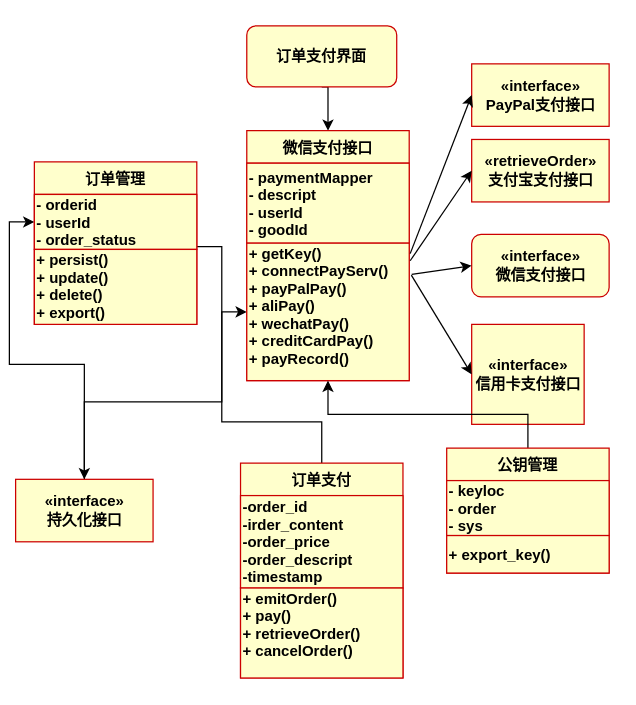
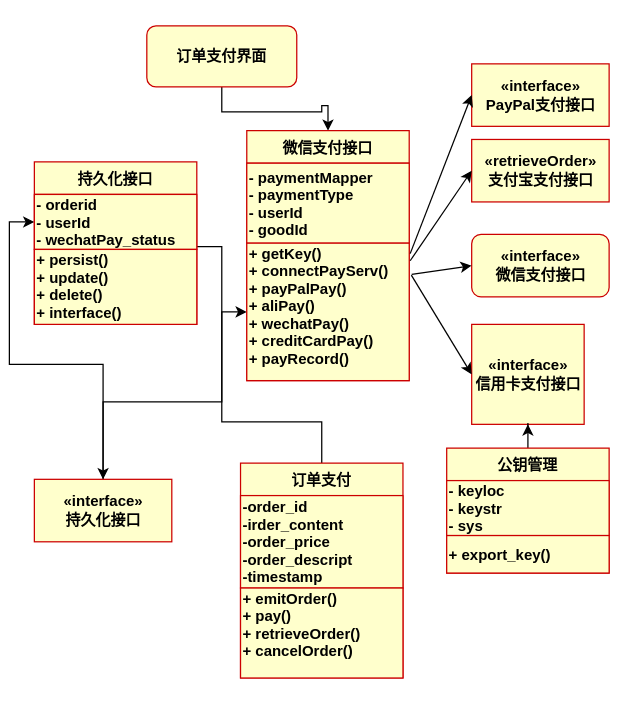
  <mxCell id="0" />
  <mxCell id="1" parent="0" />
  <mxCell id="2" style="edgeStyle=orthogonalEdgeStyle;rounded=0;orthogonalLoop=1;jettySize=auto;html=1;exitX=0.5;exitY=1;exitDx=0;exitDy=0;entryX=0.5;entryY=0;entryDx=0;entryDy=0;fontStyle=1" edge="1" parent="1" source="3" target="10"><mxGeometry relative="1" as="geometry" /></mxCell>
- <mxCell id="3" value="订单支付界面" style="rounded=1;whiteSpace=wrap;html=1;fillColor=#FFFFCC;strokeColor=#CC0000;strokeWidth=1;fontStyle=1" parent="1" vertex="1"><mxGeometry x="190" y="20" width="120" height="49" as="geometry" /></mxCell>
+ <mxCell id="3" value="订单支付界面" style="rounded=1;whiteSpace=wrap;html=1;fillColor=#FFFFCC;strokeColor=#CC0000;strokeWidth=1;fontStyle=1" parent="1" vertex="1"><mxGeometry x="110" y="20" width="120" height="49" as="geometry" /></mxCell>
  <mxCell id="4" value="" style="edgeStyle=orthogonalEdgeStyle;rounded=0;orthogonalLoop=1;jettySize=auto;html=1;fontStyle=1" edge="1" parent="1" source="5" target="13"><mxGeometry relative="1" as="geometry" /></mxCell>
  <mxCell id="5" value="订单支付" style="swimlane;fontStyle=1;align=center;verticalAlign=top;childLayout=stackLayout;horizontal=1;startSize=26;horizontalStack=0;resizeParent=1;resizeParentMax=0;resizeLast=0;collapsible=1;marginBottom=0;strokeColor=#CC0000;strokeWidth=1;fillColor=#FFFFCC;" vertex="1" parent="1"><mxGeometry x="185" y="370" width="130" height="172" as="geometry" /></mxCell>
  <mxCell id="6" value="-order_id&#10;-irder_content&#10;-order_price&#10;-order_descript&#10;-timestamp" style="text;strokeColor=#CC0000;fillColor=#FFFFCC;align=left;verticalAlign=middle;overflow=hidden;rotatable=0;points=[[0,0.5],[1,0.5]];portConstraint=eastwest;strokeWidth=1;fontStyle=1;gradientColor=none;" vertex="1" parent="5"><mxGeometry y="26" width="130" height="74" as="geometry" /></mxCell>
  <mxCell id="7" value="" style="line;strokeWidth=1;fillColor=none;align=left;verticalAlign=middle;spacingTop=-1;spacingLeft=3;spacingRight=3;rotatable=0;labelPosition=right;points=[];portConstraint=eastwest;fontStyle=1" vertex="1" parent="5"><mxGeometry y="100" width="130" as="geometry" /></mxCell>
  <mxCell id="8" value="+ emitOrder()&#10;+ pay()&#10;+ retrieveOrder()&#10;+ cancelOrder()&#10;&#10;" style="text;strokeColor=#CC0000;fillColor=#FFFFCC;align=left;verticalAlign=middle;overflow=hidden;rotatable=0;points=[[0,0.5],[1,0.5]];portConstraint=eastwest;strokeWidth=1;fontStyle=1;gradientColor=none;" vertex="1" parent="5"><mxGeometry y="100" width="130" height="72" as="geometry" /></mxCell>
  <mxCell id="9" value="«retrieveOrder»&lt;br&gt;&lt;span&gt;支付宝支付接口&lt;/span&gt;" style="html=1;strokeColor=#CC0000;strokeWidth=1;fillColor=#FFFFCC;fontStyle=1" vertex="1" parent="1"><mxGeometry x="370" y="111" width="110" height="50" as="geometry" /></mxCell>
  <mxCell id="10" value="微信支付接口" style="swimlane;fontStyle=1;align=center;verticalAlign=top;childLayout=stackLayout;horizontal=1;startSize=26;horizontalStack=0;resizeParent=1;resizeParentMax=0;resizeLast=0;collapsible=1;marginBottom=0;strokeColor=#CC0000;strokeWidth=1;fillColor=#FFFFCC;" vertex="1" parent="1"><mxGeometry x="190" y="104" width="130" height="200" as="geometry" /></mxCell>
- <mxCell id="11" value="- paymentMapper&#10;- descript&#10;- userId&#10;- goodId" style="text;strokeColor=#CC0000;fillColor=#FFFFCC;align=left;verticalAlign=middle;overflow=hidden;rotatable=0;points=[[0,0.5],[1,0.5]];portConstraint=eastwest;strokeWidth=1;fontStyle=1;gradientColor=none;" vertex="1" parent="10"><mxGeometry y="26" width="130" height="64" as="geometry" /></mxCell>
+ <mxCell id="11" value="- paymentMapper&#10;- paymentType&#10;- userId&#10;- goodId" style="text;strokeColor=#CC0000;fillColor=#FFFFCC;align=left;verticalAlign=middle;overflow=hidden;rotatable=0;points=[[0,0.5],[1,0.5]];portConstraint=eastwest;strokeWidth=1;fontStyle=1;gradientColor=none;" vertex="1" parent="10"><mxGeometry y="26" width="130" height="64" as="geometry" /></mxCell>
  <mxCell id="12" value="" style="line;strokeWidth=1;fillColor=#000000;align=left;verticalAlign=middle;spacingTop=-1;spacingLeft=3;spacingRight=3;rotatable=0;labelPosition=right;points=[];portConstraint=eastwest;strokeColor=#FF3333;fontStyle=1" vertex="1" parent="10"><mxGeometry y="90" width="130" as="geometry" /></mxCell>
  <mxCell id="13" value="+ getKey()&#10;+ connectPayServ()&#10;+ payPalPay()&#10;+ aliPay()&#10;+ wechatPay()&#10;+ creditCardPay()&#10;+ payRecord()&#10;&#10;" style="text;strokeColor=#CC0000;fillColor=#FFFFCC;align=left;verticalAlign=middle;overflow=hidden;rotatable=0;points=[[0,0.5],[1,0.5]];portConstraint=eastwest;strokeWidth=1;fontStyle=1;gradientColor=none;" vertex="1" parent="10"><mxGeometry y="90" width="130" height="110" as="geometry" /></mxCell>
  <mxCell id="14" value="«interface»&lt;br&gt;&lt;span&gt;微信支付接口&lt;/span&gt;" style="html=1;strokeColor=#CC0000;strokeWidth=1;fillColor=#FFFFCC;fontStyle=1;rounded=1;" vertex="1" parent="1"><mxGeometry x="370" y="187" width="110" height="50" as="geometry" /></mxCell>
  <mxCell id="15" value="«interface»&lt;br&gt;&lt;span&gt;信用卡支付接口&lt;/span&gt;" style="html=1;strokeColor=#CC0000;strokeWidth=1;fillColor=#FFFFCC;fontStyle=1;gradientColor=none;" vertex="1" parent="1"><mxGeometry x="370" y="259" width="90" height="80" as="geometry" /></mxCell>
  <mxCell id="16" value="«interface»&lt;br&gt;&lt;span&gt;PayPal支付接口&lt;/span&gt;" style="html=1;strokeColor=#CC0000;strokeWidth=1;fillColor=#FFFFCC;fontStyle=1" vertex="1" parent="1"><mxGeometry x="370" y="50.5" width="110" height="50" as="geometry" /></mxCell>
  <mxCell id="17" value="" style="edgeStyle=orthogonalEdgeStyle;rounded=0;orthogonalLoop=1;jettySize=auto;html=1;entryX=0;entryY=0.5;entryDx=0;entryDy=0;fontStyle=1" edge="1" parent="1" source="18" target="30"><mxGeometry relative="1" as="geometry"><mxPoint x="20" y="245.286" as="targetPoint" /></mxGeometry></mxCell>
- <mxCell id="18" value="«interface»&lt;br&gt;&lt;span&gt;持久化接口&lt;/span&gt;" style="html=1;strokeColor=#CC0000;strokeWidth=1;fillColor=#FFFFCC;fontStyle=1" vertex="1" parent="1"><mxGeometry x="5" y="383" width="110" height="50" as="geometry" /></mxCell>
+ <mxCell id="18" value="«interface»&lt;br&gt;&lt;span&gt;持久化接口&lt;/span&gt;" style="html=1;strokeColor=#CC0000;strokeWidth=1;fillColor=#FFFFCC;fontStyle=1" vertex="1" parent="1"><mxGeometry x="20" y="383" width="110" height="50" as="geometry" /></mxCell>
  <mxCell id="19" value="" style="endArrow=classic;html=1;entryX=0;entryY=0.5;entryDx=0;entryDy=0;exitX=1.006;exitY=0.076;exitDx=0;exitDy=0;exitPerimeter=0;fontStyle=1" edge="1" parent="1" source="13" target="16"><mxGeometry width="50" height="50" relative="1" as="geometry"><mxPoint x="820" y="170" as="sourcePoint" /><mxPoint x="870" y="120" as="targetPoint" /></mxGeometry></mxCell>
  <mxCell id="20" value="" style="endArrow=classic;html=1;entryX=0;entryY=0.5;entryDx=0;entryDy=0;exitX=1.006;exitY=0.128;exitDx=0;exitDy=0;exitPerimeter=0;fontStyle=1" edge="1" parent="1" source="13" target="9"><mxGeometry width="50" height="50" relative="1" as="geometry"><mxPoint x="330.78" y="220.512" as="sourcePoint" /><mxPoint x="380" y="70.5" as="targetPoint" /></mxGeometry></mxCell>
  <mxCell id="21" value="" style="endArrow=classic;html=1;entryX=0;entryY=0.5;entryDx=0;entryDy=0;fontStyle=1" edge="1" parent="1" target="14"><mxGeometry width="50" height="50" relative="1" as="geometry"><mxPoint x="322" y="219" as="sourcePoint" /><mxPoint x="390" y="80.5" as="targetPoint" /></mxGeometry></mxCell>
  <mxCell id="22" value="" style="endArrow=classic;html=1;exitX=1.013;exitY=0.232;exitDx=0;exitDy=0;exitPerimeter=0;entryX=0;entryY=0.5;entryDx=0;entryDy=0;fontStyle=1" edge="1" parent="1" source="13" target="15"><mxGeometry width="50" height="50" relative="1" as="geometry"><mxPoint x="350.78" y="240.512" as="sourcePoint" /><mxPoint x="400" y="90.5" as="targetPoint" /></mxGeometry></mxCell>
  <mxCell id="23" value="" style="edgeStyle=orthogonalEdgeStyle;rounded=0;orthogonalLoop=1;jettySize=auto;html=1;exitX=1.001;exitY=-0.038;exitDx=0;exitDy=0;exitPerimeter=0;fontStyle=1;" edge="1" parent="1" source="32" target="18"><mxGeometry relative="1" as="geometry"><mxPoint x="150" y="193.286" as="sourcePoint" /></mxGeometry></mxCell>
- <mxCell id="24" style="edgeStyle=orthogonalEdgeStyle;rounded=0;orthogonalLoop=1;jettySize=auto;html=1;exitX=0.5;exitY=0;exitDx=0;exitDy=0;entryX=0.5;entryY=1;entryDx=0;entryDy=0;fontStyle=1" edge="1" parent="1" source="25" target="10"><mxGeometry relative="1" as="geometry" /></mxCell>
+ <mxCell id="24" style="edgeStyle=orthogonalEdgeStyle;rounded=0;orthogonalLoop=1;jettySize=auto;html=1;exitX=0.5;exitY=0;exitDx=0;exitDy=0;fontStyle=1;" edge="1" parent="1" source="25" target="15"><mxGeometry relative="1" as="geometry" /></mxCell>
  <mxCell id="25" value="公钥管理" style="swimlane;fontStyle=1;align=center;verticalAlign=top;childLayout=stackLayout;horizontal=1;startSize=26;horizontalStack=0;resizeParent=1;resizeParentMax=0;resizeLast=0;collapsible=1;marginBottom=0;strokeColor=#CC0000;strokeWidth=1;fillColor=#FFFFCC;" vertex="1" parent="1"><mxGeometry x="350" y="358" width="130" height="100" as="geometry" /></mxCell>
- <mxCell id="26" value="- keyloc&#10;- order&#10;- sys&#10;" style="text;strokeColor=#CC0000;fillColor=#FFFFCC;align=left;verticalAlign=middle;overflow=hidden;rotatable=0;points=[[0,0.5],[1,0.5]];portConstraint=eastwest;strokeWidth=1;fontStyle=1;gradientColor=none;" vertex="1" parent="25"><mxGeometry y="26" width="130" height="44" as="geometry" /></mxCell>
+ <mxCell id="26" value="- keyloc&#10;- keystr&#10;- sys&#10;" style="text;strokeColor=#CC0000;fillColor=#FFFFCC;align=left;verticalAlign=middle;overflow=hidden;rotatable=0;points=[[0,0.5],[1,0.5]];portConstraint=eastwest;strokeWidth=1;fontStyle=1;gradientColor=none;" vertex="1" parent="25"><mxGeometry y="26" width="130" height="44" as="geometry" /></mxCell>
  <mxCell id="27" value="" style="line;strokeWidth=1;fillColor=none;align=left;verticalAlign=middle;spacingTop=-1;spacingLeft=3;spacingRight=3;rotatable=0;labelPosition=right;points=[];portConstraint=eastwest;fontStyle=1" vertex="1" parent="25"><mxGeometry y="70" width="130" as="geometry" /></mxCell>
  <mxCell id="28" value="+ export_key()" style="text;strokeColor=#CC0000;fillColor=#FFFFCC;align=left;verticalAlign=middle;overflow=hidden;rotatable=0;points=[[0,0.5],[1,0.5]];portConstraint=eastwest;strokeWidth=1;fontStyle=1;gradientColor=none;" vertex="1" parent="25"><mxGeometry y="70" width="130" height="30" as="geometry" /></mxCell>
- <mxCell id="29" value="订单管理" style="swimlane;fontStyle=1;align=center;verticalAlign=top;childLayout=stackLayout;horizontal=1;startSize=26;horizontalStack=0;resizeParent=1;resizeParentMax=0;resizeLast=0;collapsible=1;marginBottom=0;strokeColor=#CC0000;strokeWidth=1;fillColor=#FFFFCC;" vertex="1" parent="1"><mxGeometry x="20" y="129" width="130" height="130" as="geometry" /></mxCell>
- <mxCell id="30" value="- orderid&#10;- userId&#10;- order_status&#10;" style="text;strokeColor=#CC0000;fillColor=#FFFFCC;align=left;verticalAlign=middle;overflow=hidden;rotatable=0;points=[[0,0.5],[1,0.5]];portConstraint=eastwest;strokeWidth=1;fontStyle=1;gradientColor=none;" vertex="1" parent="29"><mxGeometry y="26" width="130" height="44" as="geometry" /></mxCell>
+ <mxCell id="29" value="持久化接口" style="swimlane;fontStyle=1;align=center;verticalAlign=top;childLayout=stackLayout;horizontal=1;startSize=26;horizontalStack=0;resizeParent=1;resizeParentMax=0;resizeLast=0;collapsible=1;marginBottom=0;strokeColor=#CC0000;strokeWidth=1;fillColor=#FFFFCC;" vertex="1" parent="1"><mxGeometry x="20" y="129" width="130" height="130" as="geometry" /></mxCell>
+ <mxCell id="30" value="- orderid&#10;- userId&#10;- wechatPay_status&#10;" style="text;strokeColor=#CC0000;fillColor=#FFFFCC;align=left;verticalAlign=middle;overflow=hidden;rotatable=0;points=[[0,0.5],[1,0.5]];portConstraint=eastwest;strokeWidth=1;fontStyle=1;gradientColor=none;" vertex="1" parent="29"><mxGeometry y="26" width="130" height="44" as="geometry" /></mxCell>
  <mxCell id="31" value="" style="line;strokeWidth=1;fillColor=none;align=left;verticalAlign=middle;spacingTop=-1;spacingLeft=3;spacingRight=3;rotatable=0;labelPosition=right;points=[];portConstraint=eastwest;fontStyle=1" vertex="1" parent="29"><mxGeometry y="70" width="130" as="geometry" /></mxCell>
- <mxCell id="32" value="+ persist()&#10;+ update()&#10;+ delete()&#10;+ export()&#10;&#10;" style="text;strokeColor=#CC0000;fillColor=#FFFFCC;align=left;verticalAlign=middle;overflow=hidden;rotatable=0;points=[[0,0.5],[1,0.5]];portConstraint=eastwest;strokeWidth=1;fontStyle=1;gradientColor=none;" vertex="1" parent="29"><mxGeometry y="70" width="130" height="60" as="geometry" /></mxCell>
+ <mxCell id="32" value="+ persist()&#10;+ update()&#10;+ delete()&#10;+ interface()&#10;&#10;" style="text;strokeColor=#CC0000;fillColor=#FFFFCC;align=left;verticalAlign=middle;overflow=hidden;rotatable=0;points=[[0,0.5],[1,0.5]];portConstraint=eastwest;strokeWidth=1;fontStyle=1;gradientColor=none;" vertex="1" parent="29"><mxGeometry y="70" width="130" height="60" as="geometry" /></mxCell>
